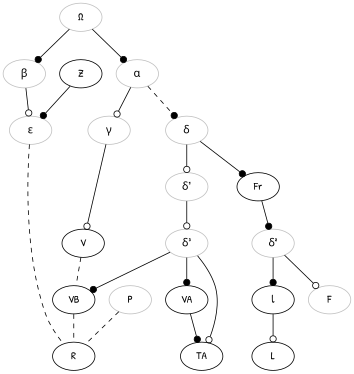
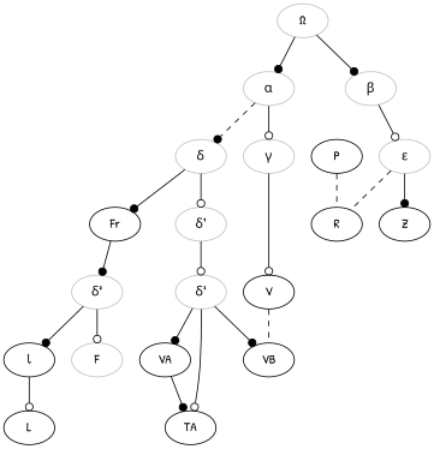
  digraph {
    fontname="Patrick Hand"
    node [fontname="Patrick Hand"]
    edge [arrowhead=dot fontname="Patrick Hand"]
    n1 [color=grey label="Ω"]
    n2 [color=grey label="α"]
    n3 [color=grey label="β"]
    n4 [color=grey label="δ"]
    n5 [color=grey label="γ"]
    n6 [color=grey label="ε"]
    n7 [color=grey label="δ¹"]
    Fr
    V
    R
    Z
    n12 [color=grey label="δ³"]
    n13 [color=grey label="δ²"]
    TA
    VA
    VB
    l
    F [color=grey]
    L
-   P [color=grey]
+   P
    n1 -> n2
    n1 -> n3
    n2 -> n4 [style=dashed]
    n2 -> n5 [arrowhead=odot]
    n3 -> n6 [arrowhead=odot]
    n4 -> n7 [arrowhead=odot]
    n4 -> Fr
    n5 -> V [arrowhead=odot]
    n6 -> R [dir=none style=dashed arrowhead=""]
-   Z -> n6
+   n6 -> Z
    n7 -> n12 [arrowhead=odot]
    Fr -> n13
    V -> VB [dir=none style=dashed arrowhead=""]
    n12 -> TA [arrowhead=odot]
    n12 -> VA
    n12 -> VB
    n13 -> l
    n13 -> F [arrowhead=odot]
    VA -> TA
-   VB -> R [dir=none style=dashed arrowhead=""]
    l -> L [arrowhead=odot]
    P -> R [dir=none style=dashed arrowhead=""]
  }
